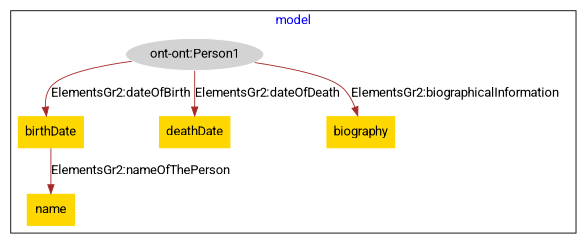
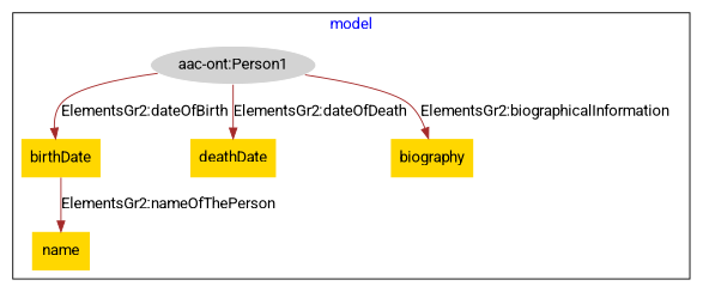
  digraph {
    fontcolor=blue
    fontname=Roboto
    remincross=true
    node [fillcolor=gold fontname=Roboto style=filled shape=plaintext]
    edge [color=brown fontcolor=black fontname=Roboto]
-   n1 [color=white fillcolor=lightgray label="ont-ont:Person1" shape=""]
+   n1 [color=white fillcolor=lightgray label="aac-ont:Person1" shape=""]
    n2 [label=birthDate]
    n3 [label=deathDate]
    n4 [label=name]
    n5 [label=biography]
    subgraph cluster_1 {
      label=model
      n1
      n2
      n3
      n4
      n5
    }
    n1 -> n2 [label="ElementsGr2:dateOfBirth"]
    n1 -> n3 [label="ElementsGr2:dateOfDeath"]
    n1 -> n5 [label="ElementsGr2:biographicalInformation"]
    n2 -> n4 [label="ElementsGr2:nameOfThePerson"]
  }
